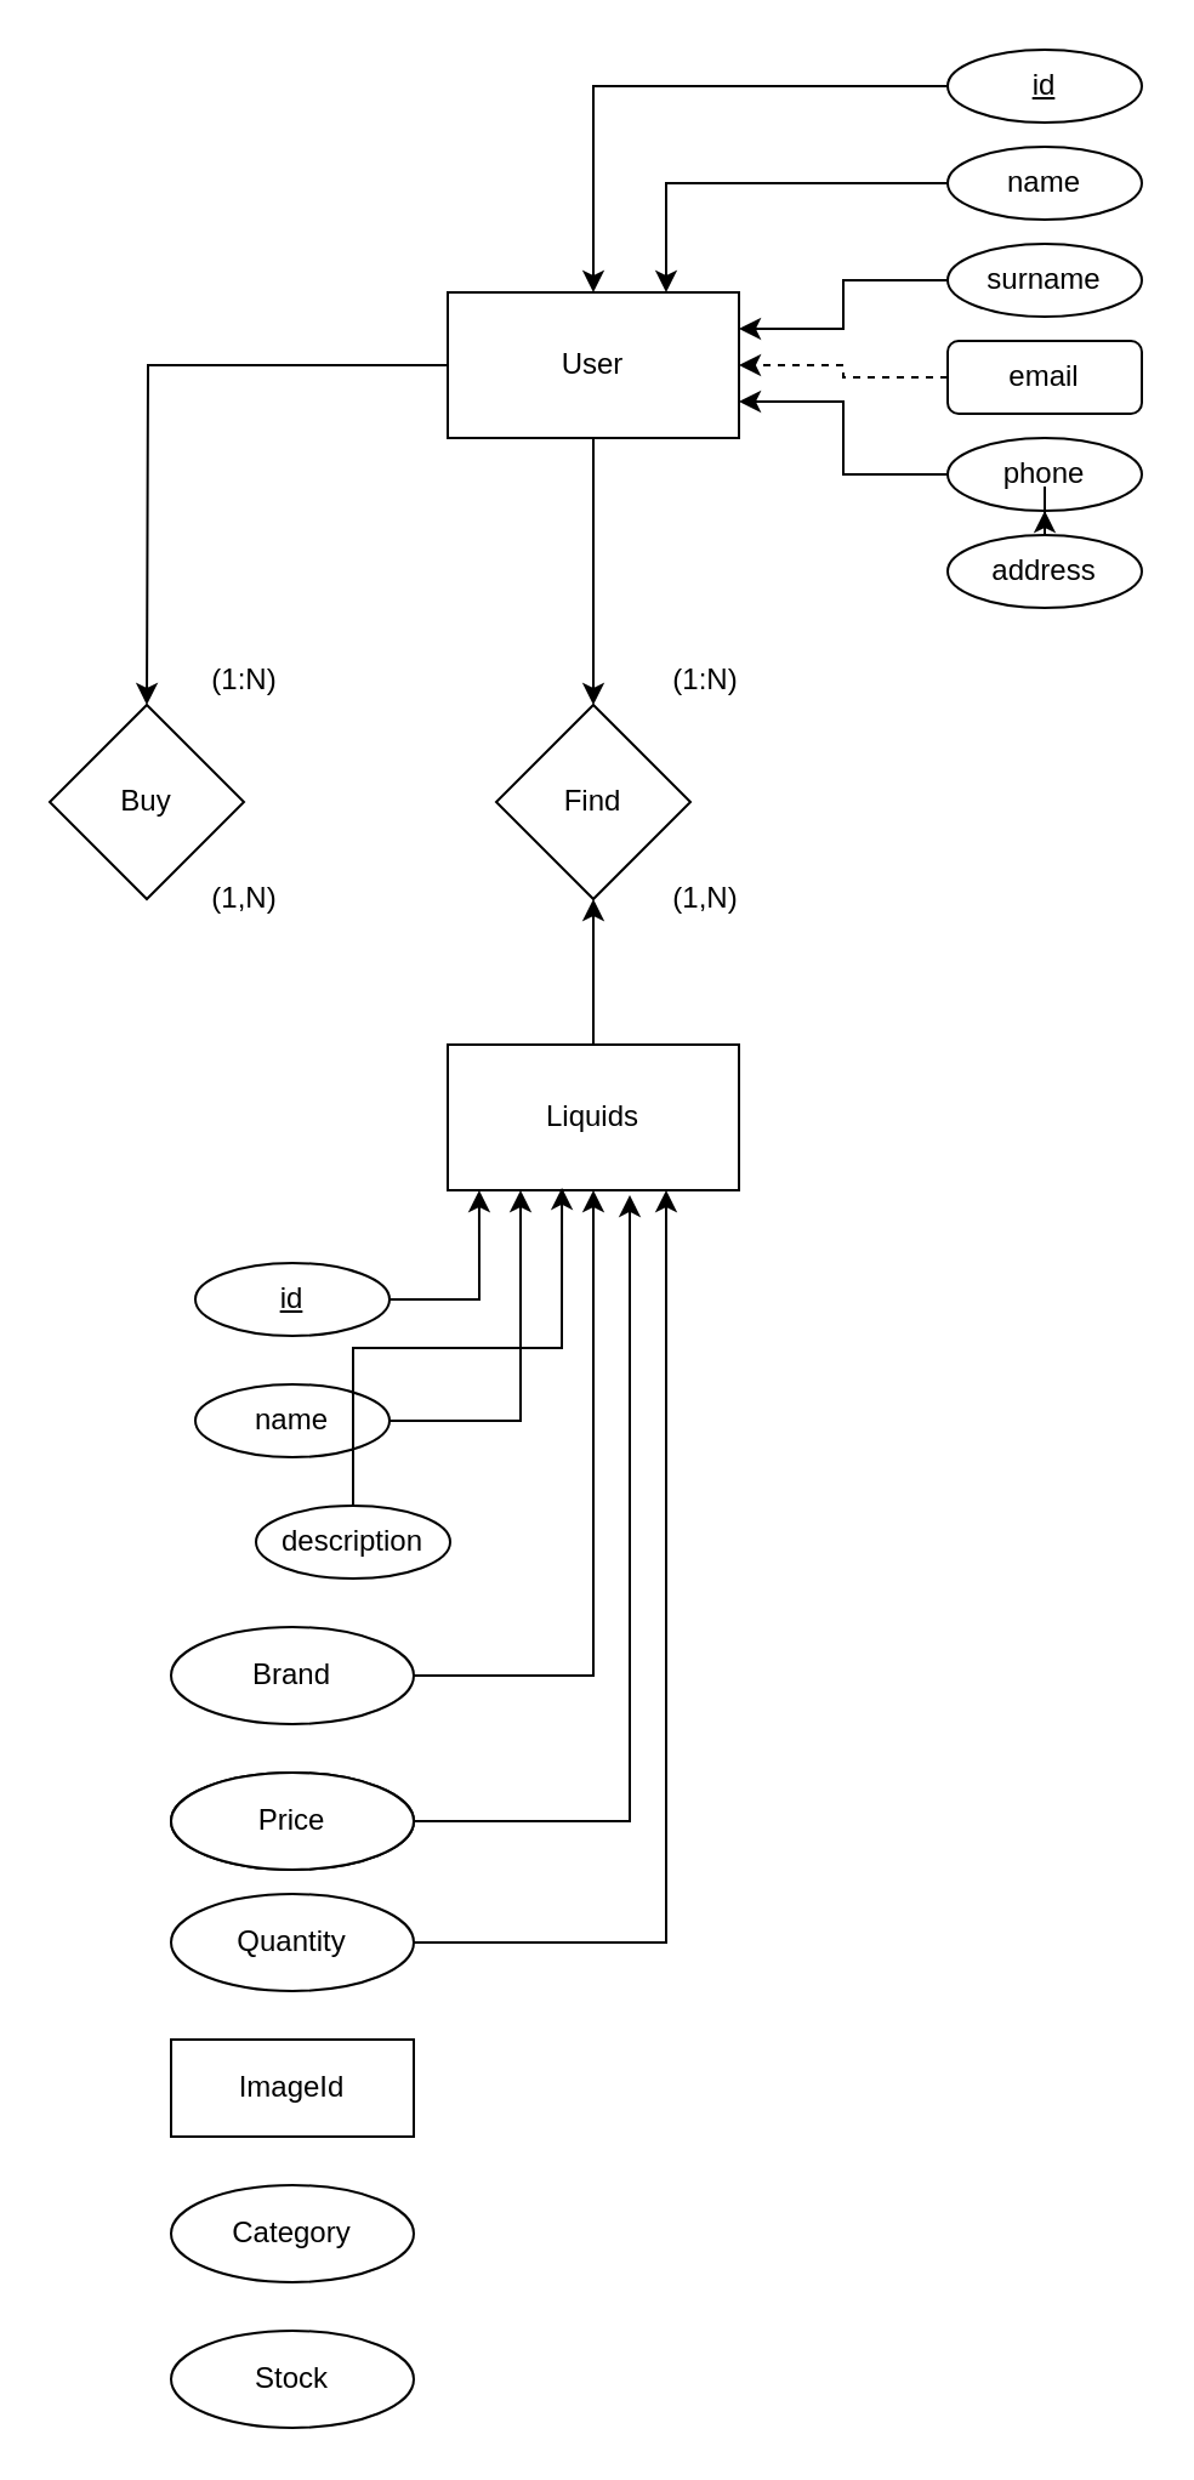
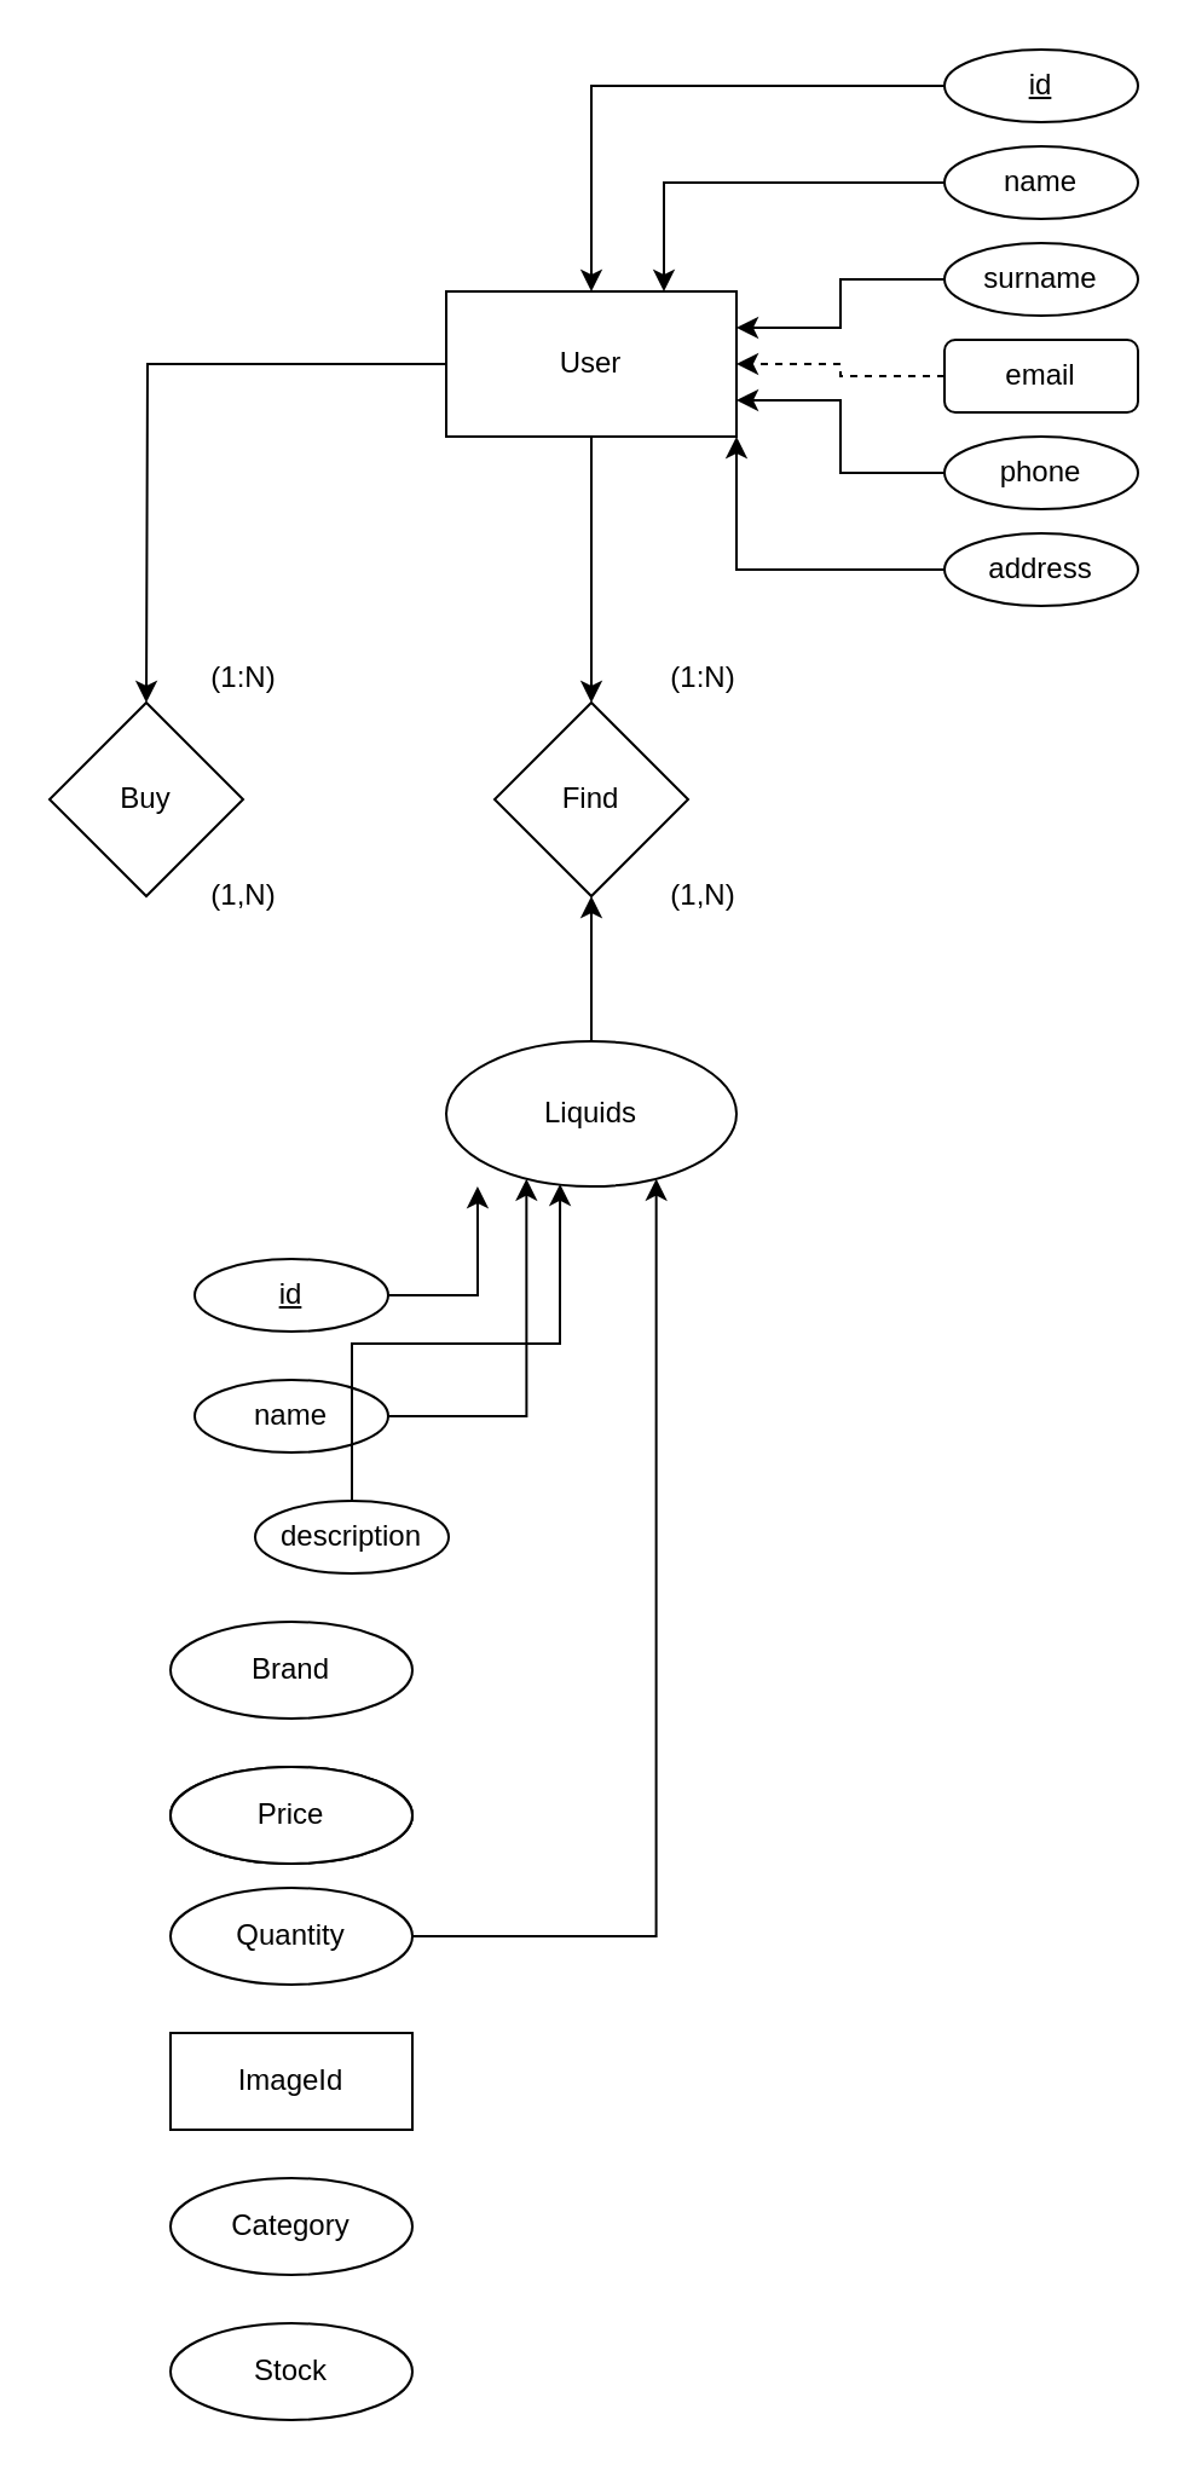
  <mxCell id="0" />
  <mxCell id="1" parent="0" />
  <mxCell id="2" style="edgeStyle=orthogonalEdgeStyle;rounded=0;orthogonalLoop=1;jettySize=auto;html=1;entryX=0.5;entryY=0;entryDx=0;entryDy=0;fontColor=#000000;exitX=0.5;exitY=1;exitDx=0;exitDy=0;" parent="1" source="8" target="3" edge="1"><mxGeometry relative="1" as="geometry"><mxPoint x="244" y="420" as="sourcePoint" /></mxGeometry></mxCell>
  <mxCell id="3" value="Find" style="rhombus;whiteSpace=wrap;html=1;" parent="1" vertex="1"><mxGeometry x="204" y="290" width="80" height="80" as="geometry" /></mxCell>
  <mxCell id="4" value="(1,N)" style="text;html=1;align=center;verticalAlign=middle;resizable=0;points=[];autosize=1;strokeColor=none;fillColor=none;" parent="1" vertex="1"><mxGeometry x="270" y="360" width="40" height="20" as="geometry" /></mxCell>
  <mxCell id="5" style="edgeStyle=orthogonalEdgeStyle;rounded=0;orthogonalLoop=1;jettySize=auto;html=1;entryX=0.5;entryY=1;entryDx=0;entryDy=0;fontColor=#000000;" parent="1" source="6" target="3" edge="1"><mxGeometry relative="1" as="geometry" /></mxCell>
- <mxCell id="6" value="Liquids" style="rounded=0;whiteSpace=wrap;html=1;" parent="1" vertex="1"><mxGeometry x="184" y="430" width="120" height="60" as="geometry" /></mxCell>
+ <mxCell id="6" value="Liquids" style="ellipse;whiteSpace=wrap;html=1;" parent="1" vertex="1"><mxGeometry x="184" y="430" width="120" height="60" as="geometry" /></mxCell>
  <mxCell id="7" style="edgeStyle=orthogonalEdgeStyle;rounded=0;orthogonalLoop=1;jettySize=auto;html=1;" edge="1" parent="1" source="8"><mxGeometry relative="1" as="geometry"><mxPoint x="60" y="290" as="targetPoint" /></mxGeometry></mxCell>
  <mxCell id="8" value="User" style="rounded=0;whiteSpace=wrap;html=1;" parent="1" vertex="1"><mxGeometry x="184" y="120" width="120" height="60" as="geometry" /></mxCell>
  <mxCell id="9" value="(1:N)" style="text;html=1;align=center;verticalAlign=middle;resizable=0;points=[];autosize=1;strokeColor=none;fillColor=none;fontColor=#000000;" parent="1" vertex="1"><mxGeometry x="270" y="270" width="40" height="20" as="geometry" /></mxCell>
  <mxCell id="10" style="edgeStyle=orthogonalEdgeStyle;rounded=0;orthogonalLoop=1;jettySize=auto;html=1;entryX=0.5;entryY=0;entryDx=0;entryDy=0;" parent="1" source="11" target="8" edge="1"><mxGeometry relative="1" as="geometry" /></mxCell>
  <mxCell id="11" value="&lt;u&gt;id&lt;/u&gt;" style="ellipse;whiteSpace=wrap;html=1;" parent="1" vertex="1"><mxGeometry x="390" y="20" width="80" height="30" as="geometry" /></mxCell>
  <mxCell id="12" style="edgeStyle=orthogonalEdgeStyle;rounded=0;orthogonalLoop=1;jettySize=auto;html=1;entryX=0.75;entryY=0;entryDx=0;entryDy=0;" parent="1" source="13" target="8" edge="1"><mxGeometry relative="1" as="geometry" /></mxCell>
  <mxCell id="13" value="name" style="ellipse;whiteSpace=wrap;html=1;" parent="1" vertex="1"><mxGeometry x="390" y="60" width="80" height="30" as="geometry" /></mxCell>
  <mxCell id="14" style="edgeStyle=orthogonalEdgeStyle;rounded=0;orthogonalLoop=1;jettySize=auto;html=1;entryX=1;entryY=0.25;entryDx=0;entryDy=0;" parent="1" source="15" target="8" edge="1"><mxGeometry relative="1" as="geometry" /></mxCell>
  <mxCell id="15" value="surname" style="ellipse;whiteSpace=wrap;html=1;" parent="1" vertex="1"><mxGeometry x="390" y="100" width="80" height="30" as="geometry" /></mxCell>
  <mxCell id="16" style="edgeStyle=orthogonalEdgeStyle;rounded=0;orthogonalLoop=1;jettySize=auto;html=1;entryX=1;entryY=0.5;entryDx=0;entryDy=0;dashed=1;" parent="1" source="17" target="8" edge="1"><mxGeometry relative="1" as="geometry" /></mxCell>
  <mxCell id="17" value="email" style="whiteSpace=wrap;html=1;rounded=1;" parent="1" vertex="1"><mxGeometry x="390" y="140" width="80" height="30" as="geometry" /></mxCell>
  <mxCell id="18" style="edgeStyle=orthogonalEdgeStyle;rounded=0;orthogonalLoop=1;jettySize=auto;html=1;entryX=0.108;entryY=1;entryDx=0;entryDy=0;entryPerimeter=0;" parent="1" source="19" target="6" edge="1"><mxGeometry relative="1" as="geometry" /></mxCell>
  <mxCell id="19" value="&lt;u&gt;id&lt;/u&gt;" style="ellipse;whiteSpace=wrap;html=1;" parent="1" vertex="1"><mxGeometry x="80" y="520" width="80" height="30" as="geometry" /></mxCell>
  <mxCell id="20" style="edgeStyle=orthogonalEdgeStyle;rounded=0;orthogonalLoop=1;jettySize=auto;html=1;entryX=0.25;entryY=1;entryDx=0;entryDy=0;" parent="1" source="21" target="6" edge="1"><mxGeometry relative="1" as="geometry" /></mxCell>
  <mxCell id="21" value="name" style="ellipse;whiteSpace=wrap;html=1;" parent="1" vertex="1"><mxGeometry x="80" y="570" width="80" height="30" as="geometry" /></mxCell>
  <mxCell id="22" style="edgeStyle=orthogonalEdgeStyle;rounded=0;orthogonalLoop=1;jettySize=auto;html=1;entryX=0.392;entryY=0.983;entryDx=0;entryDy=0;entryPerimeter=0;" parent="1" source="23" target="6" edge="1"><mxGeometry relative="1" as="geometry" /></mxCell>
  <mxCell id="23" value="description" style="ellipse;whiteSpace=wrap;html=1;" parent="1" vertex="1"><mxGeometry x="105" y="620" width="80" height="30" as="geometry" /></mxCell>
- <mxCell id="24" style="edgeStyle=orthogonalEdgeStyle;rounded=0;orthogonalLoop=1;jettySize=auto;html=1;entryX=0.5;entryY=1;entryDx=0;entryDy=0;" parent="1" source="25" target="6" edge="1"><mxGeometry relative="1" as="geometry" /></mxCell>
  <mxCell id="25" value="Brand" style="ellipse;whiteSpace=wrap;html=1;" parent="1" vertex="1"><mxGeometry x="70" y="670" width="100" height="40" as="geometry" /></mxCell>
  <mxCell id="26" style="edgeStyle=orthogonalEdgeStyle;rounded=0;orthogonalLoop=1;jettySize=auto;html=1;entryX=1;entryY=0.75;entryDx=0;entryDy=0;" parent="1" source="27" target="8" edge="1"><mxGeometry relative="1" as="geometry"><mxPoint x="350" y="190" as="targetPoint" /></mxGeometry></mxCell>
  <mxCell id="27" value="phone" style="ellipse;whiteSpace=wrap;html=1;" parent="1" vertex="1"><mxGeometry x="390" y="180" width="80" height="30" as="geometry" /></mxCell>
- <mxCell id="28" style="edgeStyle=orthogonalEdgeStyle;rounded=0;orthogonalLoop=1;jettySize=auto;html=1;" parent="1" source="29" target="27" edge="1"><mxGeometry relative="1" as="geometry" /></mxCell>
+ <mxCell id="28" style="edgeStyle=orthogonalEdgeStyle;rounded=0;orthogonalLoop=1;jettySize=auto;html=1;entryX=1;entryY=1;entryDx=0;entryDy=0;" parent="1" source="29" target="8" edge="1"><mxGeometry relative="1" as="geometry" /></mxCell>
  <mxCell id="29" value="address" style="ellipse;whiteSpace=wrap;html=1;" parent="1" vertex="1"><mxGeometry x="390" y="220" width="80" height="30" as="geometry" /></mxCell>
  <mxCell id="30" value="Stock" style="ellipse;whiteSpace=wrap;html=1;" vertex="1" parent="1"><mxGeometry x="70" y="730" width="100" height="40" as="geometry" /></mxCell>
- <mxCell id="31" style="edgeStyle=orthogonalEdgeStyle;rounded=0;orthogonalLoop=1;jettySize=auto;html=1;entryX=0.625;entryY=1.033;entryDx=0;entryDy=0;entryPerimeter=0;" edge="1" parent="1" source="32" target="6"><mxGeometry relative="1" as="geometry" /></mxCell>
  <mxCell id="32" value="Price" style="ellipse;whiteSpace=wrap;html=1;" vertex="1" parent="1"><mxGeometry x="70" y="730" width="100" height="40" as="geometry" /></mxCell>
  <mxCell id="33" style="edgeStyle=orthogonalEdgeStyle;rounded=0;orthogonalLoop=1;jettySize=auto;html=1;entryX=0.75;entryY=1;entryDx=0;entryDy=0;" edge="1" parent="1" source="34" target="6"><mxGeometry relative="1" as="geometry" /></mxCell>
  <mxCell id="34" value="Quantity" style="ellipse;whiteSpace=wrap;html=1;" vertex="1" parent="1"><mxGeometry x="70" y="780" width="100" height="40" as="geometry" /></mxCell>
  <mxCell id="35" value="Buy" style="rhombus;whiteSpace=wrap;html=1;" vertex="1" parent="1"><mxGeometry x="20" y="290" width="80" height="80" as="geometry" /></mxCell>
  <mxCell id="36" value="(1:N)" style="text;html=1;align=center;verticalAlign=middle;resizable=0;points=[];autosize=1;strokeColor=none;fillColor=none;fontColor=#000000;" vertex="1" parent="1"><mxGeometry x="80" y="270" width="40" height="20" as="geometry" /></mxCell>
  <mxCell id="37" value="(1,N)" style="text;html=1;align=center;verticalAlign=middle;resizable=0;points=[];autosize=1;strokeColor=none;fillColor=none;" vertex="1" parent="1"><mxGeometry x="80" y="360" width="40" height="20" as="geometry" /></mxCell>
  <mxCell id="38" value="ImageId" style="whiteSpace=wrap;html=1;rounded=0;" vertex="1" parent="1"><mxGeometry x="70" y="840" width="100" height="40" as="geometry" /></mxCell>
  <mxCell id="39" value="Category" style="ellipse;whiteSpace=wrap;html=1;" vertex="1" parent="1"><mxGeometry x="70" y="900" width="100" height="40" as="geometry" /></mxCell>
  <mxCell id="40" value="Stock" style="ellipse;whiteSpace=wrap;html=1;" vertex="1" parent="1"><mxGeometry x="70" y="960" width="100" height="40" as="geometry" /></mxCell>
